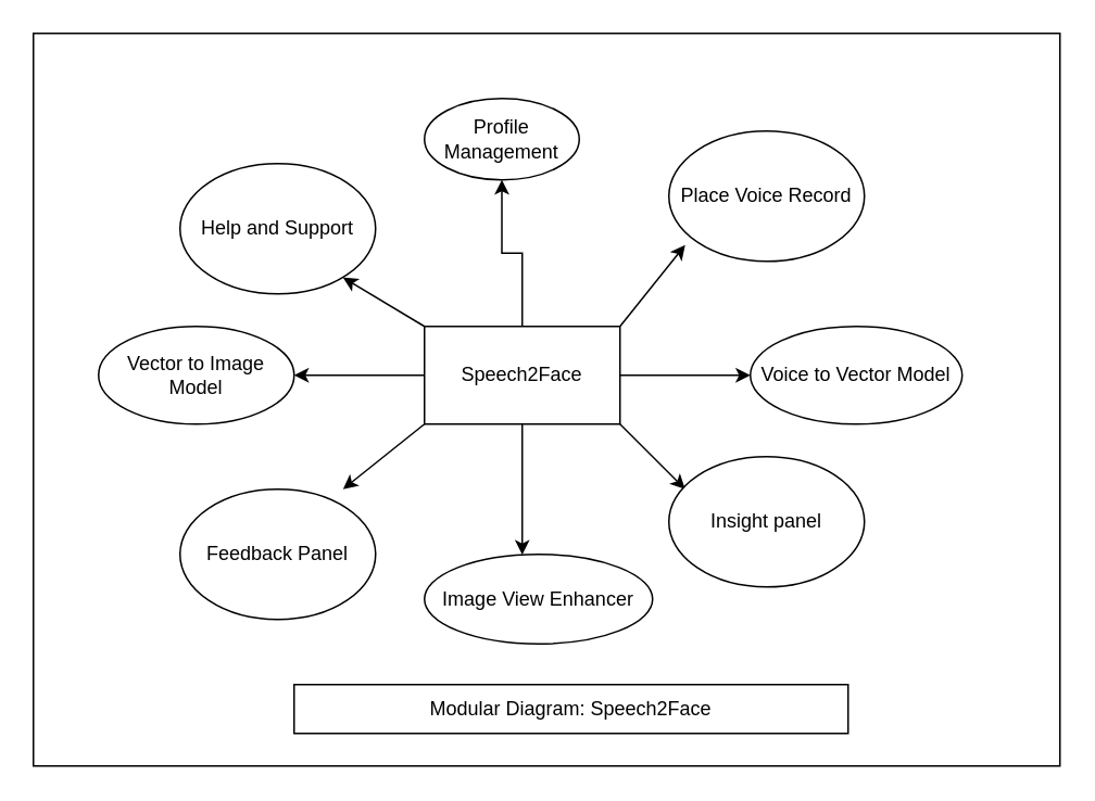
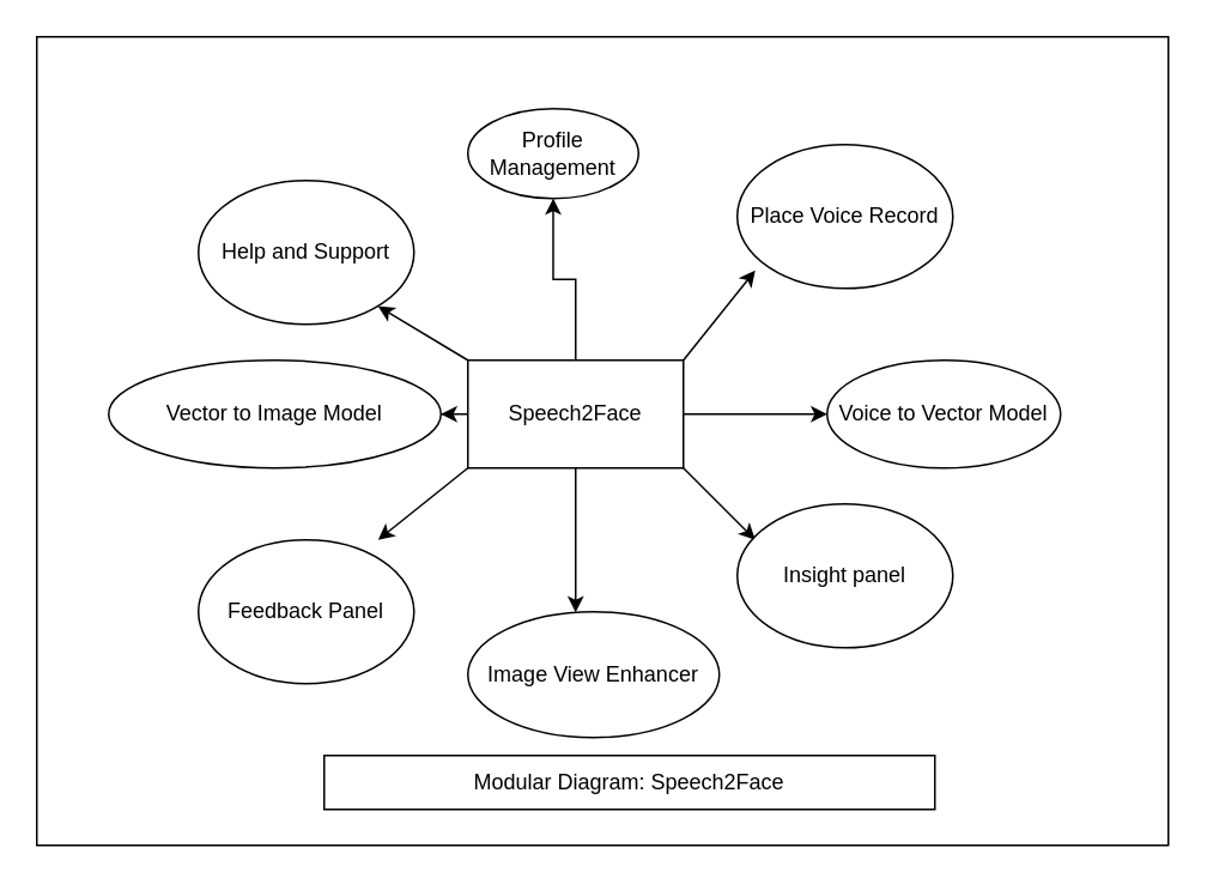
  <mxCell id="0" />
  <mxCell id="1" parent="0" />
  <mxCell id="2" value="" style="rounded=0;whiteSpace=wrap;html=1;" vertex="1" parent="1"><mxGeometry x="20" y="20" width="630" height="450" as="geometry" /></mxCell>
  <mxCell id="3" value="" style="edgeStyle=orthogonalEdgeStyle;rounded=0;orthogonalLoop=1;jettySize=auto;html=1;" edge="1" parent="1" source="7" target="8"><mxGeometry relative="1" as="geometry" /></mxCell>
  <mxCell id="4" value="" style="edgeStyle=orthogonalEdgeStyle;rounded=0;orthogonalLoop=1;jettySize=auto;html=1;" edge="1" parent="1" source="7" target="9"><mxGeometry relative="1" as="geometry" /></mxCell>
  <mxCell id="5" value="" style="edgeStyle=orthogonalEdgeStyle;rounded=0;orthogonalLoop=1;jettySize=auto;html=1;" edge="1" parent="1" source="7" target="10"><mxGeometry relative="1" as="geometry" /></mxCell>
  <mxCell id="6" value="" style="edgeStyle=orthogonalEdgeStyle;rounded=0;orthogonalLoop=1;jettySize=auto;html=1;" edge="1" parent="1" source="7" target="11"><mxGeometry relative="1" as="geometry"><Array as="points"><mxPoint x="320" y="330" /><mxPoint x="320" y="330" /></Array></mxGeometry></mxCell>
  <mxCell id="7" value="Speech2Face" style="rounded=0;whiteSpace=wrap;html=1;" vertex="1" parent="1"><mxGeometry x="260" y="200" width="120" height="60" as="geometry" /></mxCell>
  <mxCell id="8" value="Profile Management" style="ellipse;whiteSpace=wrap;html=1;rounded=0;" vertex="1" parent="1"><mxGeometry x="260" y="60" width="95" height="50" as="geometry" /></mxCell>
- <mxCell id="9" value="Vector to Image Model" style="ellipse;whiteSpace=wrap;html=1;rounded=0;" vertex="1" parent="1"><mxGeometry x="60" y="200" width="120" height="60" as="geometry" /></mxCell>
+ <mxCell id="9" value="Vector to Image Model" style="ellipse;whiteSpace=wrap;html=1;rounded=0;" vertex="1" parent="1"><mxGeometry x="60" y="200" width="185" height="60" as="geometry" /></mxCell>
  <mxCell id="10" value="Voice to Vector Model" style="ellipse;whiteSpace=wrap;html=1;rounded=0;" vertex="1" parent="1"><mxGeometry x="460" y="200" width="130" height="60" as="geometry" /></mxCell>
- <mxCell id="11" value="Image View Enhancer" style="ellipse;whiteSpace=wrap;html=1;rounded=0;" vertex="1" parent="1"><mxGeometry x="260" y="340" width="140" height="55" as="geometry" /></mxCell>
+ <mxCell id="11" value="Image View Enhancer" style="ellipse;whiteSpace=wrap;html=1;rounded=0;" vertex="1" parent="1"><mxGeometry x="260" y="340" width="140" height="70" as="geometry" /></mxCell>
  <mxCell id="12" value="" style="endArrow=classic;html=1;rounded=0;exitX=0;exitY=1;exitDx=0;exitDy=0;" edge="1" parent="1" source="7"><mxGeometry width="50" height="50" relative="1" as="geometry"><mxPoint x="180" y="340" as="sourcePoint" /><mxPoint x="210" y="300" as="targetPoint" /></mxGeometry></mxCell>
  <mxCell id="13" value="" style="endArrow=classic;html=1;rounded=0;exitX=0;exitY=1;exitDx=0;exitDy=0;" edge="1" parent="1"><mxGeometry width="50" height="50" relative="1" as="geometry"><mxPoint x="260" y="200" as="sourcePoint" /><mxPoint x="210" y="170" as="targetPoint" /></mxGeometry></mxCell>
  <mxCell id="14" value="" style="endArrow=classic;html=1;rounded=0;exitX=1;exitY=0;exitDx=0;exitDy=0;" edge="1" parent="1" source="7"><mxGeometry width="50" height="50" relative="1" as="geometry"><mxPoint x="440" y="140" as="sourcePoint" /><mxPoint x="420" y="150" as="targetPoint" /></mxGeometry></mxCell>
  <mxCell id="15" value="" style="endArrow=classic;html=1;rounded=0;exitX=0;exitY=1;exitDx=0;exitDy=0;" edge="1" parent="1"><mxGeometry width="50" height="50" relative="1" as="geometry"><mxPoint x="380" y="260" as="sourcePoint" /><mxPoint x="420" y="300" as="targetPoint" /></mxGeometry></mxCell>
  <mxCell id="16" value="Insight panel" style="ellipse;whiteSpace=wrap;html=1;" vertex="1" parent="1"><mxGeometry x="410" y="280" width="120" height="80" as="geometry" /></mxCell>
  <mxCell id="17" value="Feedback Panel" style="ellipse;whiteSpace=wrap;html=1;" vertex="1" parent="1"><mxGeometry x="110" y="300" width="120" height="80" as="geometry" /></mxCell>
  <mxCell id="18" value="Help and Support" style="ellipse;whiteSpace=wrap;html=1;" vertex="1" parent="1"><mxGeometry x="110" y="100" width="120" height="80" as="geometry" /></mxCell>
  <mxCell id="19" value="Place Voice Record" style="ellipse;whiteSpace=wrap;html=1;" vertex="1" parent="1"><mxGeometry x="410" y="80" width="120" height="80" as="geometry" /></mxCell>
  <mxCell id="20" value="Modular Diagram: Speech2Face" style="rounded=0;whiteSpace=wrap;html=1;" vertex="1" parent="1"><mxGeometry x="180" y="420" width="340" height="30" as="geometry" /></mxCell>
